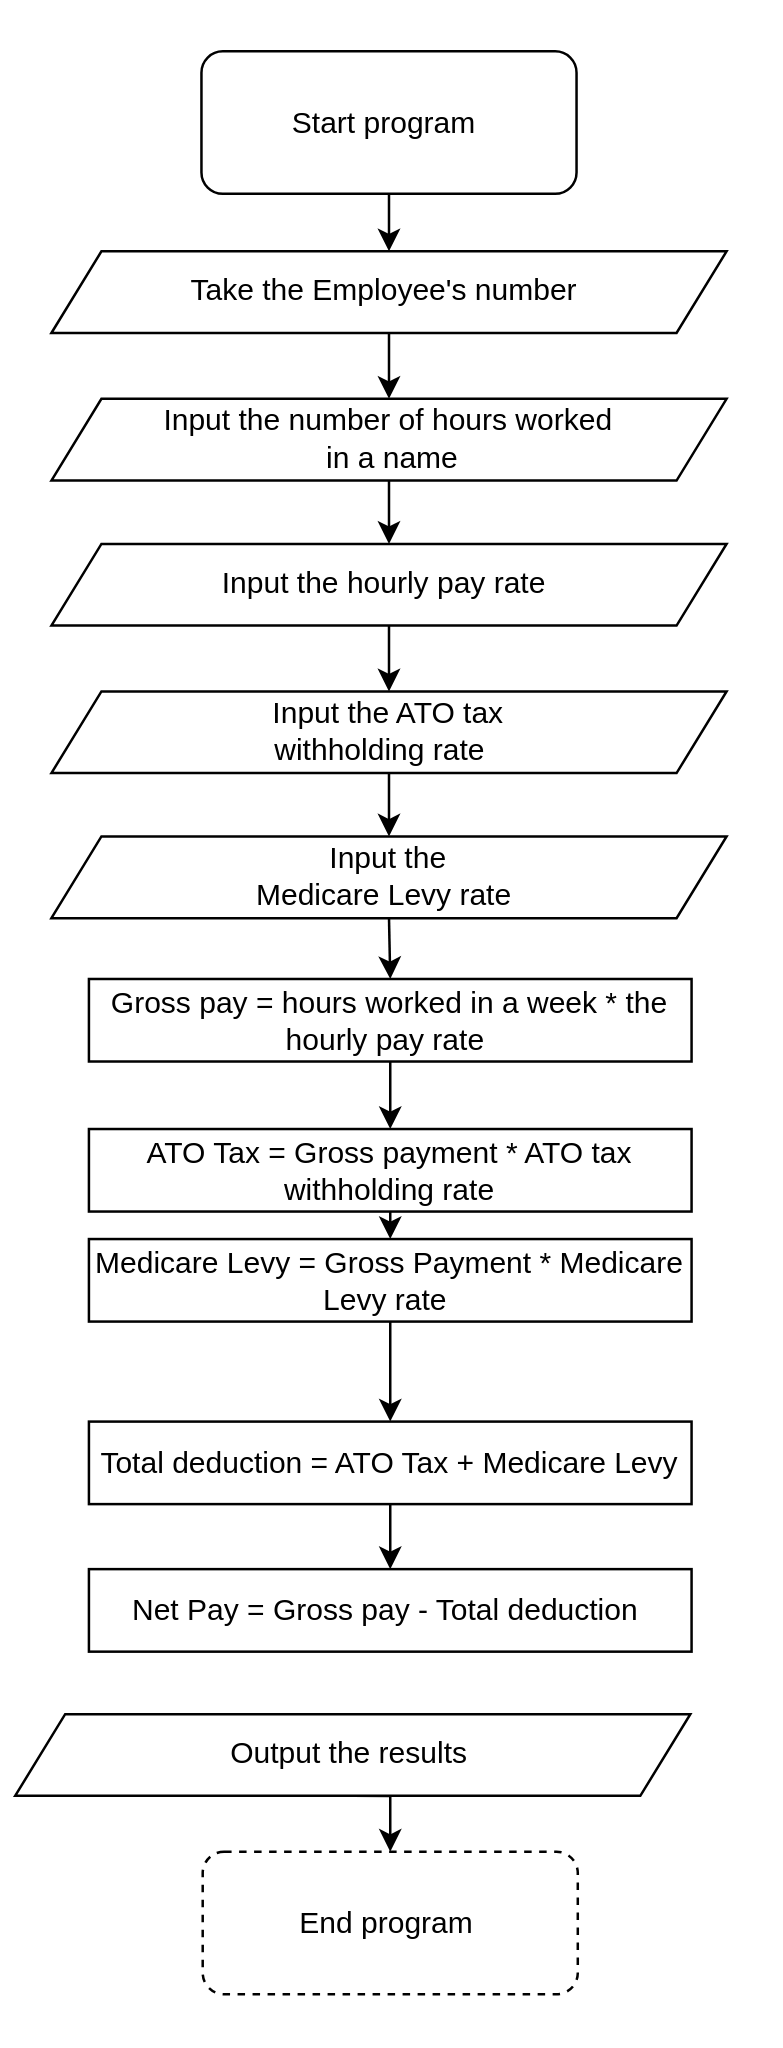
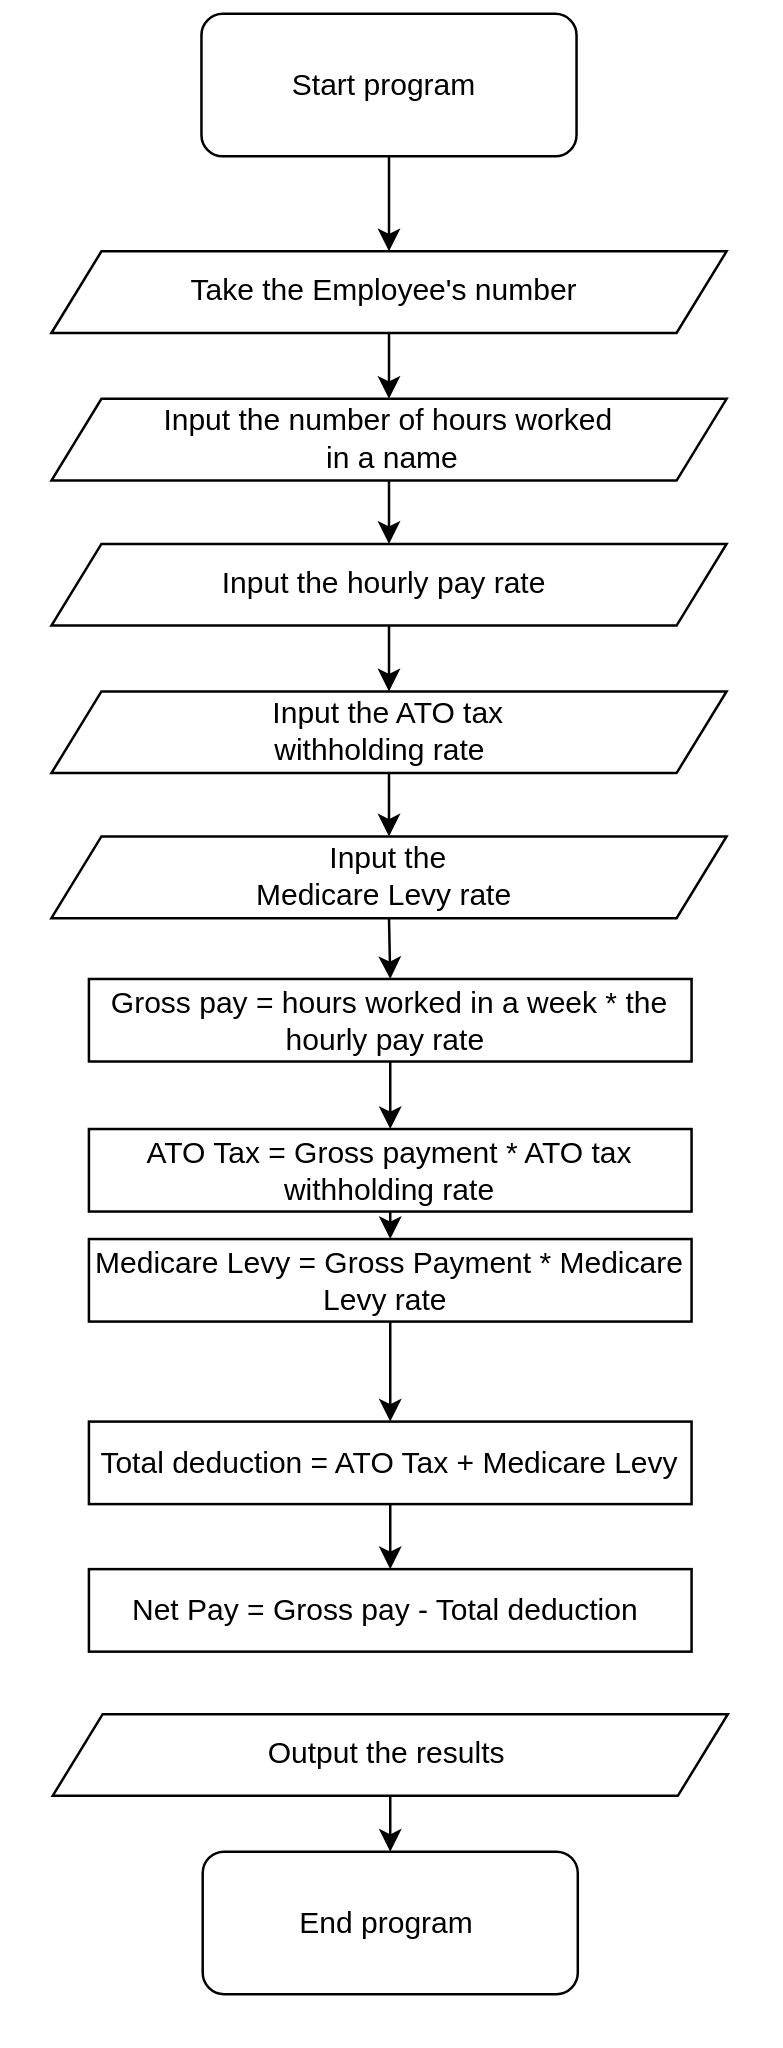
  <mxCell id="0" />
  <mxCell id="1" parent="0" />
  <mxCell id="2" value="Input the ATO tax &lt;br&gt;withholding rate&amp;nbsp;&amp;nbsp;&lt;span style=&quot;color: rgba(0 , 0 , 0 , 0) ; font-family: monospace ; font-size: 0px&quot;&gt;%3CmxGraphModel%3E%3Croot%3E%3CmxCell%20id%3D%220%22%2F%3E%3CmxCell%20id%3D%221%22%20parent%3D%220%22%2F%3E%3CmxCell%20id%3D%222%22%20value%3D%22Input%20the%20number%20of%20hours%20worked%20in%20a%20week%22%20style%3D%22shape%3Dparallelogram%3Bperimeter%3DparallelogramPerimeter%3BwhiteSpace%3Dwrap%3Bhtml%3D1%3BfixedSize%3D1%3B%22%20vertex%3D%221%22%20parent%3D%221%22%3E%3CmxGeometry%20x%3D%22510%22%20y%3D%2290%22%20width%3D%22170%22%20height%3D%2260%22%20as%3D%22geometry%22%2F%3E%3C%2FmxCell%3E%3C%2Froot%3E%3C%2FmxGraphModel%3E&lt;/span&gt;&lt;span style=&quot;color: rgba(0 , 0 , 0 , 0) ; font-family: monospace ; font-size: 0px&quot;&gt;%3CmxGraphModel%3E%3Croot%3E%3CmxCell%20id%3D%220%22%2F%3E%3CmxCell%20id%3D%221%22%20parent%3D%220%22%2F%3E%3CmxCell%20id%3D%222%22%20value%3D%22Input%20the%20number%20of%20hours%20worked%20in%20a%20week%22%20style%3D%22shape%3Dparallelogram%3Bperimeter%3DparallelogramPerimeter%3BwhiteSpace%3Dwrap%3Bhtml%3D1%3BfixedSize%3D1%3B%22%20vertex%3D%221%22%20parent%3D%221%22%3E%3CmxGeometry%20x%3D%22510%22%20y%3D%2290%22%20width%3D%22170%22%20height%3D%2260%22%20as%3D%22geometry%22%2F%3E%3C%2FmxCell%3E%3C%2Froot%3E%3C%2FmxGraphModel%3E&lt;/span&gt;" style="shape=parallelogram;perimeter=parallelogramPerimeter;whiteSpace=wrap;html=1;fixedSize=1;" vertex="1" parent="1"><mxGeometry x="20" y="276" width="270" height="32.67" as="geometry" /></mxCell>
  <mxCell id="3" value="Input the &lt;br&gt;Medicare Levy rate&amp;nbsp;&lt;span style=&quot;color: rgba(0 , 0 , 0 , 0) ; font-family: monospace ; font-size: 0px&quot;&gt;%3CmxGraphModel%3E%3Croot%3E%3CmxCell%20id%3D%220%22%2F%3E%3CmxCell%20id%3D%221%22%20parent%3D%220%22%2F%3E%3CmxCell%20id%3D%222%22%20value%3D%22Input%20the%20number%20of%20hours%20worked%20in%20a%20week%22%20style%3D%22shape%3Dparallelogram%3Bperimeter%3DparallelogramPerimeter%3BwhiteSpace%3Dwrap%3Bhtml%3D1%3BfixedSize%3D1%3B%22%20vertex%3D%221%22%20parent%3D%221%22%3E%3CmxGeometry%20x%3D%22510%22%20y%3D%2290%22%20width%3D%22170%22%20height%3D%2260%22%20as%3D%22geometry%22%2F%3E%3C%2FmxCell%3E%3C%2Froot%3E%3C%2FmxGraphModel%3E&lt;/span&gt;&lt;span style=&quot;color: rgba(0 , 0 , 0 , 0) ; font-family: monospace ; font-size: 0px&quot;&gt;%3CmxGraphModel%3E%3Croot%3E%3CmxCell%20id%3D%220%22%2F%3E%3CmxCell%20id%3D%221%22%20parent%3D%220%22%2F%3E%3CmxCell%20id%3D%222%22%20value%3D%22Input%20the%20number%20of%20hours%20worked%20in%20a%20week%22%20style%3D%22shape%3Dparallelogram%3Bperimeter%3DparallelogramPerimeter%3BwhiteSpace%3Dwrap%3Bhtml%3D1%3BfixedSize%3D1%3B%22%20vertex%3D%221%22%20parent%3D%221%22%3E%3CmxGeometry%20x%3D%22510%22%20y%3D%2290%22%20width%3D%22170%22%20height%3D%2260%22%20as%3D%22geometry%22%2F%3E%3C%2FmxCell%3E%3C%2Froot%3E%3C%2FmxGraphModel%3E&lt;/span&gt;" style="shape=parallelogram;perimeter=parallelogramPerimeter;whiteSpace=wrap;html=1;fixedSize=1;" vertex="1" parent="1"><mxGeometry x="20" y="334" width="270" height="32.67" as="geometry" /></mxCell>
  <mxCell id="4" style="edgeStyle=orthogonalEdgeStyle;rounded=0;orthogonalLoop=1;jettySize=auto;html=1;exitX=0.5;exitY=1;exitDx=0;exitDy=0;" edge="1" parent="1" source="2" target="3"><mxGeometry x="289.545" y="118.458" as="geometry" /></mxCell>
  <mxCell id="5" style="edgeStyle=orthogonalEdgeStyle;rounded=0;orthogonalLoop=1;jettySize=auto;html=1;exitX=0.5;exitY=1;exitDx=0;exitDy=0;entryX=0.5;entryY=0;entryDx=0;entryDy=0;" edge="1" parent="1" source="3" target="9"><mxGeometry x="289.545" y="118.458" as="geometry" /></mxCell>
  <mxCell id="6" style="edgeStyle=orthogonalEdgeStyle;rounded=0;orthogonalLoop=1;jettySize=auto;html=1;exitX=0.5;exitY=1;exitDx=0;exitDy=0;entryX=0.5;entryY=0;entryDx=0;entryDy=0;" edge="1" parent="1" source="16" target="2"><mxGeometry x="289.545" y="118.458" as="geometry" /></mxCell>
  <mxCell id="7" style="edgeStyle=orthogonalEdgeStyle;rounded=0;orthogonalLoop=1;jettySize=auto;html=1;exitX=0.5;exitY=1;exitDx=0;exitDy=0;entryX=0.5;entryY=0;entryDx=0;entryDy=0;" edge="1" parent="1" source="8" target="13"><mxGeometry relative="1" as="geometry" /></mxCell>
- <mxCell id="8" value="Start program&amp;nbsp;" style="rounded=1;whiteSpace=wrap;html=1;fontSize=12;glass=0;strokeWidth=1;shadow=0;" parent="1" vertex="1"><mxGeometry x="80" y="20" width="150" height="57" as="geometry" /></mxCell>
+ <mxCell id="8" value="Start program&amp;nbsp;" style="rounded=1;whiteSpace=wrap;html=1;fontSize=12;glass=0;strokeWidth=1;shadow=0;" parent="1" vertex="1"><mxGeometry x="80" y="5" width="150" height="57" as="geometry" /></mxCell>
  <mxCell id="9" value="Gross pay = hours worked in a week * the hourly pay rate&amp;nbsp;" style="rounded=0;whiteSpace=wrap;html=1;" vertex="1" parent="1"><mxGeometry x="35" y="391" width="241" height="33" as="geometry" /></mxCell>
  <mxCell id="10" value="ATO Tax = Gross payment * ATO tax withholding rate" style="rounded=0;whiteSpace=wrap;html=1;" vertex="1" parent="1"><mxGeometry x="35" y="451" width="241" height="33" as="geometry" /></mxCell>
  <mxCell id="11" value="" style="edgeStyle=orthogonalEdgeStyle;rounded=0;orthogonalLoop=1;jettySize=auto;html=1;" edge="1" parent="1" source="9" target="10"><mxGeometry x="130" y="113.107" as="geometry" /></mxCell>
- <mxCell id="12" value="End program&amp;nbsp;" style="rounded=1;whiteSpace=wrap;html=1;dashed=1;" vertex="1" parent="1"><mxGeometry x="80.5" y="740" width="150" height="57" as="geometry" /></mxCell>
+ <mxCell id="12" value="End program&amp;nbsp;" style="rounded=1;whiteSpace=wrap;html=1;" vertex="1" parent="1"><mxGeometry x="80.5" y="740" width="150" height="57" as="geometry" /></mxCell>
  <mxCell id="13" value="Take the Employee's number&amp;nbsp;" style="shape=parallelogram;perimeter=parallelogramPerimeter;whiteSpace=wrap;html=1;fixedSize=1;" vertex="1" parent="1"><mxGeometry x="20" y="100" width="270" height="32.67" as="geometry" /></mxCell>
  <mxCell id="14" value="Input the number of hours worked&lt;br&gt;&amp;nbsp;in a name" style="shape=parallelogram;perimeter=parallelogramPerimeter;whiteSpace=wrap;html=1;fixedSize=1;" vertex="1" parent="1"><mxGeometry x="20" y="159" width="270" height="32.67" as="geometry" /></mxCell>
  <mxCell id="15" style="edgeStyle=orthogonalEdgeStyle;rounded=0;orthogonalLoop=1;jettySize=auto;html=1;exitX=0.5;exitY=1;exitDx=0;exitDy=0;entryX=0.5;entryY=0;entryDx=0;entryDy=0;" edge="1" parent="1" source="13" target="14"><mxGeometry x="130" y="70" as="geometry" /></mxCell>
  <mxCell id="16" value="Input the hourly pay rate&amp;nbsp;&lt;span style=&quot;color: rgba(0 , 0 , 0 , 0) ; font-family: monospace ; font-size: 0px&quot;&gt;%3CmxGraphModel%3E%3Croot%3E%3CmxCell%20id%3D%220%22%2F%3E%3CmxCell%20id%3D%221%22%20parent%3D%220%22%2F%3E%3CmxCell%20id%3D%222%22%20value%3D%22Input%20the%20number%20of%20hours%20worked%20in%20a%20week%22%20style%3D%22shape%3Dparallelogram%3Bperimeter%3DparallelogramPerimeter%3BwhiteSpace%3Dwrap%3Bhtml%3D1%3BfixedSize%3D1%3B%22%20vertex%3D%221%22%20parent%3D%221%22%3E%3CmxGeometry%20x%3D%22510%22%20y%3D%2290%22%20width%3D%22170%22%20height%3D%2260%22%20as%3D%22geometry%22%2F%3E%3C%2FmxCell%3E%3C%2Froot%3E%3C%2FmxGraphModel%3E&lt;/span&gt;&lt;span style=&quot;color: rgba(0 , 0 , 0 , 0) ; font-family: monospace ; font-size: 0px&quot;&gt;%3CmxGraphModel%3E%3Croot%3E%3CmxCell%20id%3D%220%22%2F%3E%3CmxCell%20id%3D%221%22%20parent%3D%220%22%2F%3E%3CmxCell%20id%3D%222%22%20value%3D%22Input%20the%20number%20of%20hours%20worked%20in%20a%20week%22%20style%3D%22shape%3Dparallelogram%3Bperimeter%3DparallelogramPerimeter%3BwhiteSpace%3Dwrap%3Bhtml%3D1%3BfixedSize%3D1%3B%22%20vertex%3D%221%22%20parent%3D%221%22%3E%3CmxGeometry%20x%3D%22510%22%20y%3D%2290%22%20width%3D%22170%22%20height%3D%2260%22%20as%3D%22geometry%22%2F%3E%3C%2FmxCell%3E%3C%2Froot%3E%3C%2FmxGraphModel%3E&lt;/span&gt;" style="shape=parallelogram;perimeter=parallelogramPerimeter;whiteSpace=wrap;html=1;fixedSize=1;" vertex="1" parent="1"><mxGeometry x="20" y="217" width="270" height="32.67" as="geometry" /></mxCell>
  <mxCell id="17" style="edgeStyle=orthogonalEdgeStyle;rounded=0;orthogonalLoop=1;jettySize=auto;html=1;exitX=0.5;exitY=1;exitDx=0;exitDy=0;entryX=0.5;entryY=0;entryDx=0;entryDy=0;" edge="1" parent="1" source="14" target="16"><mxGeometry x="130" y="113.107" as="geometry" /></mxCell>
  <mxCell id="18" value="Medicare Levy = Gross Payment * Medicare Levy rate&amp;nbsp;" style="rounded=0;whiteSpace=wrap;html=1;" vertex="1" parent="1"><mxGeometry x="35" y="495" width="241" height="33" as="geometry" /></mxCell>
  <mxCell id="19" style="edgeStyle=orthogonalEdgeStyle;rounded=0;orthogonalLoop=1;jettySize=auto;html=1;exitX=0.5;exitY=1;exitDx=0;exitDy=0;entryX=0.5;entryY=0;entryDx=0;entryDy=0;" edge="1" parent="1" source="10" target="18"><mxGeometry x="130" y="113.107" as="geometry" /></mxCell>
  <mxCell id="20" value="Total deduction = ATO Tax + Medicare Levy" style="rounded=0;whiteSpace=wrap;html=1;" vertex="1" parent="1"><mxGeometry x="35" y="568" width="241" height="33" as="geometry" /></mxCell>
  <mxCell id="21" style="edgeStyle=orthogonalEdgeStyle;rounded=0;orthogonalLoop=1;jettySize=auto;html=1;exitX=0.5;exitY=1;exitDx=0;exitDy=0;" edge="1" parent="1" source="18" target="20"><mxGeometry x="130" y="113.107" as="geometry" /></mxCell>
  <mxCell id="22" value="Net Pay = Gross pay - Total deduction&amp;nbsp;" style="rounded=0;whiteSpace=wrap;html=1;" vertex="1" parent="1"><mxGeometry x="35" y="627" width="241" height="33" as="geometry" /></mxCell>
  <mxCell id="23" style="edgeStyle=orthogonalEdgeStyle;rounded=0;orthogonalLoop=1;jettySize=auto;html=1;exitX=0.5;exitY=1;exitDx=0;exitDy=0;entryX=0.5;entryY=0;entryDx=0;entryDy=0;" edge="1" parent="1" source="20" target="22"><mxGeometry x="130" y="113.107" as="geometry" /></mxCell>
  <mxCell id="24" style="edgeStyle=orthogonalEdgeStyle;rounded=0;orthogonalLoop=1;jettySize=auto;html=1;exitX=0.5;exitY=1;exitDx=0;exitDy=0;entryX=0.5;entryY=0;entryDx=0;entryDy=0;" edge="1" parent="1" source="25" target="12"><mxGeometry relative="1" as="geometry" /></mxCell>
- <mxCell id="25" value="Output the results&amp;nbsp;" style="shape=parallelogram;perimeter=parallelogramPerimeter;whiteSpace=wrap;html=1;fixedSize=1;" vertex="1" parent="1"><mxGeometry x="5.5" y="685" width="270" height="32.67" as="geometry" /></mxCell>
+ <mxCell id="25" value="Output the results&amp;nbsp;" style="shape=parallelogram;perimeter=parallelogramPerimeter;whiteSpace=wrap;html=1;fixedSize=1;" vertex="1" parent="1"><mxGeometry x="20.5" y="685" width="270" height="32.67" as="geometry" /></mxCell>
